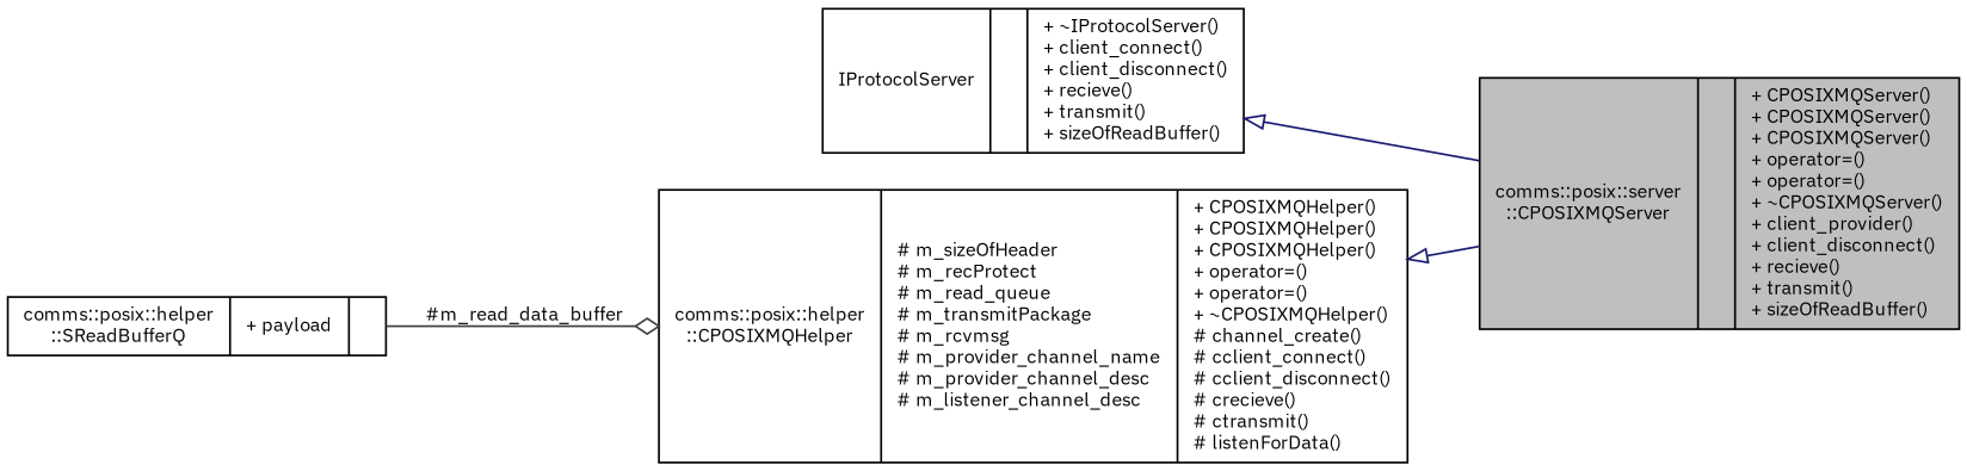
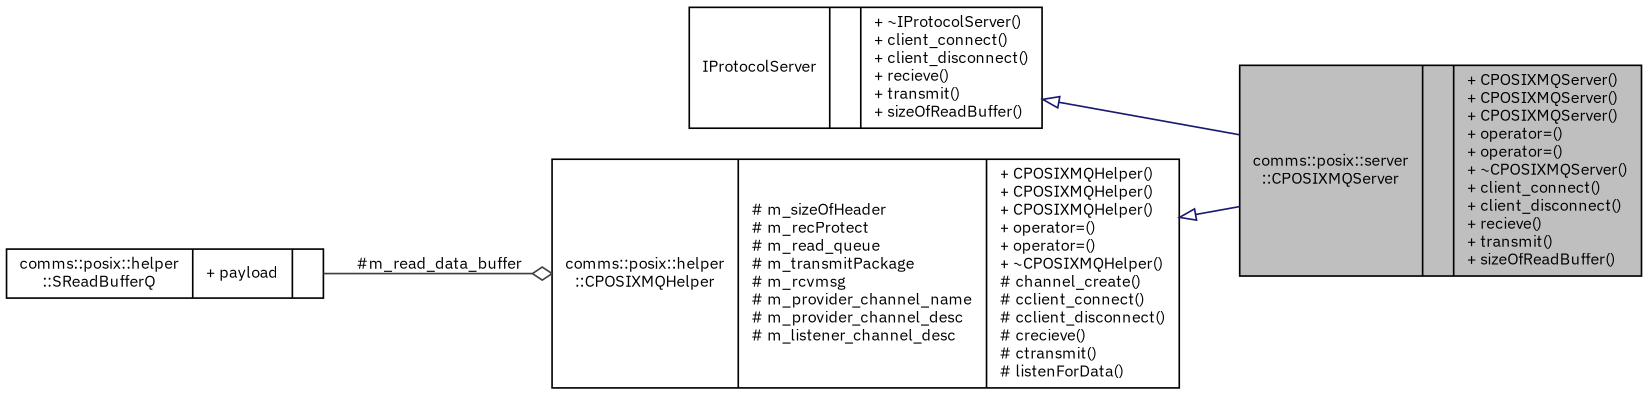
  digraph {
    fontname="IBM Plex Sans"
    rankdir=LR
    node [color=black fillcolor=white fontname="IBM Plex Sans" fontsize=10 shape=record style=filled]
    edge [arrowtail=onormal color=midnightblue dir=back fontname="IBM Plex Sans" fontsize=10 labelfontname=Helvetica labelfontsize=10 style=solid]
-   n1 [fillcolor=grey75 fontcolor=black height=0.2 label="{comms::posix::server\l::CPOSIXMQServer\n||+ CPOSIXMQServer()\l+ CPOSIXMQServer()\l+ CPOSIXMQServer()\l+ operator=()\l+ operator=()\l+ ~CPOSIXMQServer()\l+ client_provider()\l+ client_disconnect()\l+ recieve()\l+ transmit()\l+ sizeOfReadBuffer()\l}" width=0.4]
+   n1 [fillcolor=grey75 fontcolor=black height=0.2 label="{comms::posix::server\l::CPOSIXMQServer\n||+ CPOSIXMQServer()\l+ CPOSIXMQServer()\l+ CPOSIXMQServer()\l+ operator=()\l+ operator=()\l+ ~CPOSIXMQServer()\l+ client_connect()\l+ client_disconnect()\l+ recieve()\l+ transmit()\l+ sizeOfReadBuffer()\l}" width=0.4]
    n2 [height=0.2 label="{IProtocolServer\n||+ ~IProtocolServer()\l+ client_connect()\l+ client_disconnect()\l+ recieve()\l+ transmit()\l+ sizeOfReadBuffer()\l}" width=0.4]
    n3 [height=0.2 label="{comms::posix::helper\l::CPOSIXMQHelper\n|# m_sizeOfHeader\l# m_recProtect\l# m_read_queue\l# m_transmitPackage\l# m_rcvmsg\l# m_provider_channel_name\l# m_provider_channel_desc\l# m_listener_channel_desc\l|+ CPOSIXMQHelper()\l+ CPOSIXMQHelper()\l+ CPOSIXMQHelper()\l+ operator=()\l+ operator=()\l+ ~CPOSIXMQHelper()\l# channel_create()\l# cclient_connect()\l# cclient_disconnect()\l# crecieve()\l# ctransmit()\l# listenForData()\l}" width=0.4]
    n4 [height=0.2 label="{comms::posix::helper\l::SReadBufferQ\n|+ payload\l|}" width=0.4]
    n2 -> n1
    n3 -> n1
    n4 -> n3 [arrowhead=odiamond color=grey25 label=" #m_read_data_buffer" arrowtail="" dir=""]
  }
